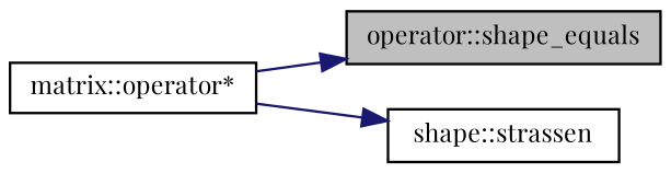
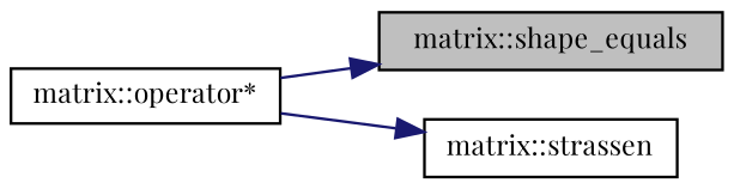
  digraph {
    fontname="Playfair Display"
    rankdir=RL
    node [color=black fillcolor=white fontname="Playfair Display" fontsize=10 shape=record style=filled]
    edge [color=midnightblue dir=back fontname="Playfair Display" fontsize=10 labelfontname=Helvetica labelfontsize=10 style=solid]
-   n1 [fillcolor=grey75 fontcolor=black height=0.2 label="operator::shape_equals" width=0.4]
+   n1 [fillcolor=grey75 fontcolor=black height=0.2 label="matrix::shape_equals" width=0.4]
    n2 [height=0.2 label="matrix::operator*" width=0.4]
-   n3 [height=0.2 label="shape::strassen" width=0.4]
+   n3 [height=0.2 label="matrix::strassen" width=0.4]
    n1 -> n2
    n3 -> n2
  }
